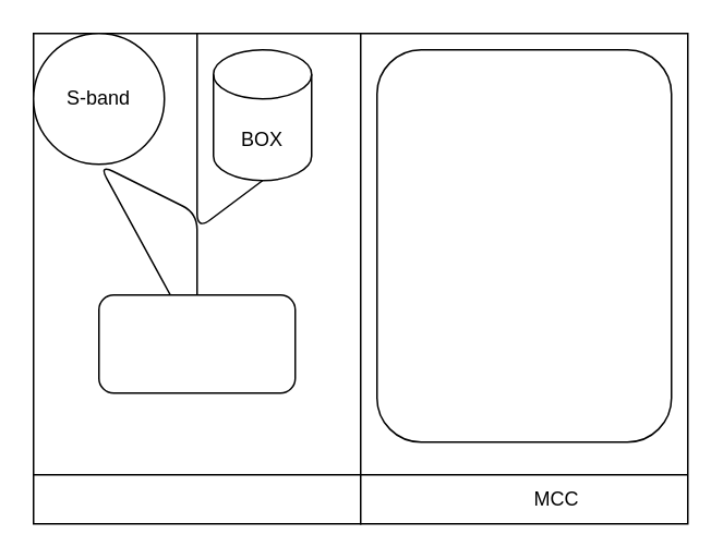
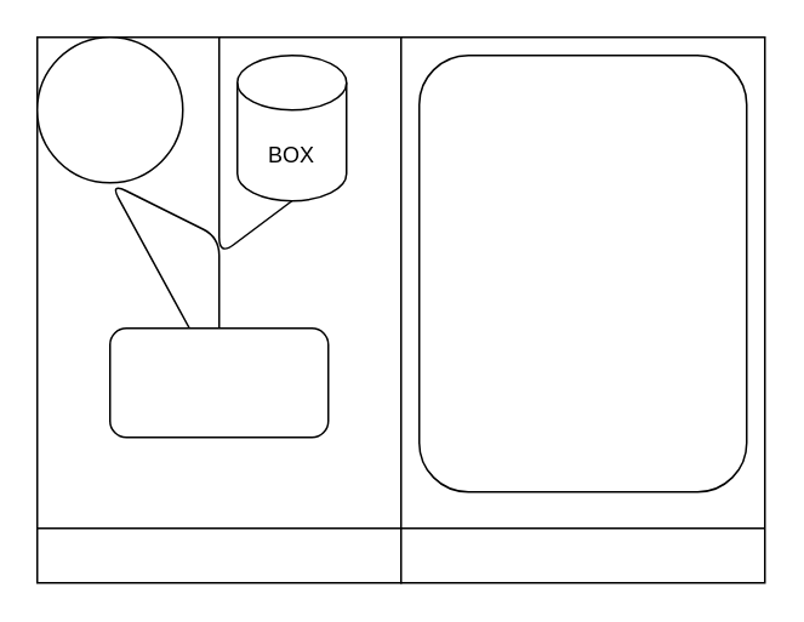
  <mxCell id="0" />
  <mxCell id="1" parent="0" />
  <mxCell id="2" value="" style="rounded=0;whiteSpace=wrap;html=1;" vertex="1" parent="1"><mxGeometry x="20" y="20" width="200" height="300" as="geometry" /></mxCell>
  <mxCell id="3" value="" style="rounded=0;whiteSpace=wrap;html=1;" vertex="1" parent="1"><mxGeometry x="220" y="20" width="200" height="300" as="geometry" /></mxCell>
- <mxCell id="4" value="MCC" style="text;html=1;strokeColor=none;fillColor=none;align=center;verticalAlign=middle;whiteSpace=wrap;rounded=0;" vertex="1" parent="1"><mxGeometry x="310" y="290" width="60" height="30" as="geometry" /></mxCell>
  <mxCell id="5" value="" style="endArrow=none;html=1;" edge="1" parent="1"><mxGeometry width="50" height="50" relative="1" as="geometry"><mxPoint x="20" y="290" as="sourcePoint" /><mxPoint x="420" y="290" as="targetPoint" /></mxGeometry></mxCell>
  <mxCell id="6" value="" style="ellipse;whiteSpace=wrap;html=1;aspect=fixed;" vertex="1" parent="1"><mxGeometry x="20" y="20" width="80" height="80" as="geometry" /></mxCell>
- <mxCell id="7" value="S-band" style="text;html=1;strokeColor=none;fillColor=none;align=center;verticalAlign=middle;whiteSpace=wrap;rounded=0;" vertex="1" parent="1"><mxGeometry x="30" y="45" width="60" height="30" as="geometry" /></mxCell>
  <mxCell id="8" value="" style="shape=cylinder3;whiteSpace=wrap;html=1;boundedLbl=1;backgroundOutline=1;size=15;" vertex="1" parent="1"><mxGeometry x="130" y="30" width="60" height="80" as="geometry" /></mxCell>
  <mxCell id="9" value="BOX" style="text;html=1;strokeColor=none;fillColor=none;align=center;verticalAlign=middle;whiteSpace=wrap;rounded=0;" vertex="1" parent="1"><mxGeometry x="130" y="70" width="60" height="30" as="geometry" /></mxCell>
  <mxCell id="10" value="" style="endArrow=none;html=1;" edge="1" parent="1" target="12"><mxGeometry width="50" height="50" relative="1" as="geometry"><mxPoint x="120" y="180" as="sourcePoint" /><mxPoint x="70" y="100" as="targetPoint" /><Array as="points"><mxPoint x="120" y="130" /><mxPoint x="60" y="100" /></Array></mxGeometry></mxCell>
  <mxCell id="11" value="" style="endArrow=none;html=1;" edge="1" parent="1" source="2"><mxGeometry width="50" height="50" relative="1" as="geometry"><mxPoint x="110" y="160" as="sourcePoint" /><mxPoint x="160" y="110" as="targetPoint" /><Array as="points"><mxPoint x="120" y="140" /></Array></mxGeometry></mxCell>
  <mxCell id="12" value="" style="rounded=1;whiteSpace=wrap;html=1;" vertex="1" parent="1"><mxGeometry x="60" y="180" width="120" height="60" as="geometry" /></mxCell>
  <mxCell id="13" value="" style="rounded=1;whiteSpace=wrap;html=1;" vertex="1" parent="1"><mxGeometry x="230" y="30" width="180" height="240" as="geometry" /></mxCell>
